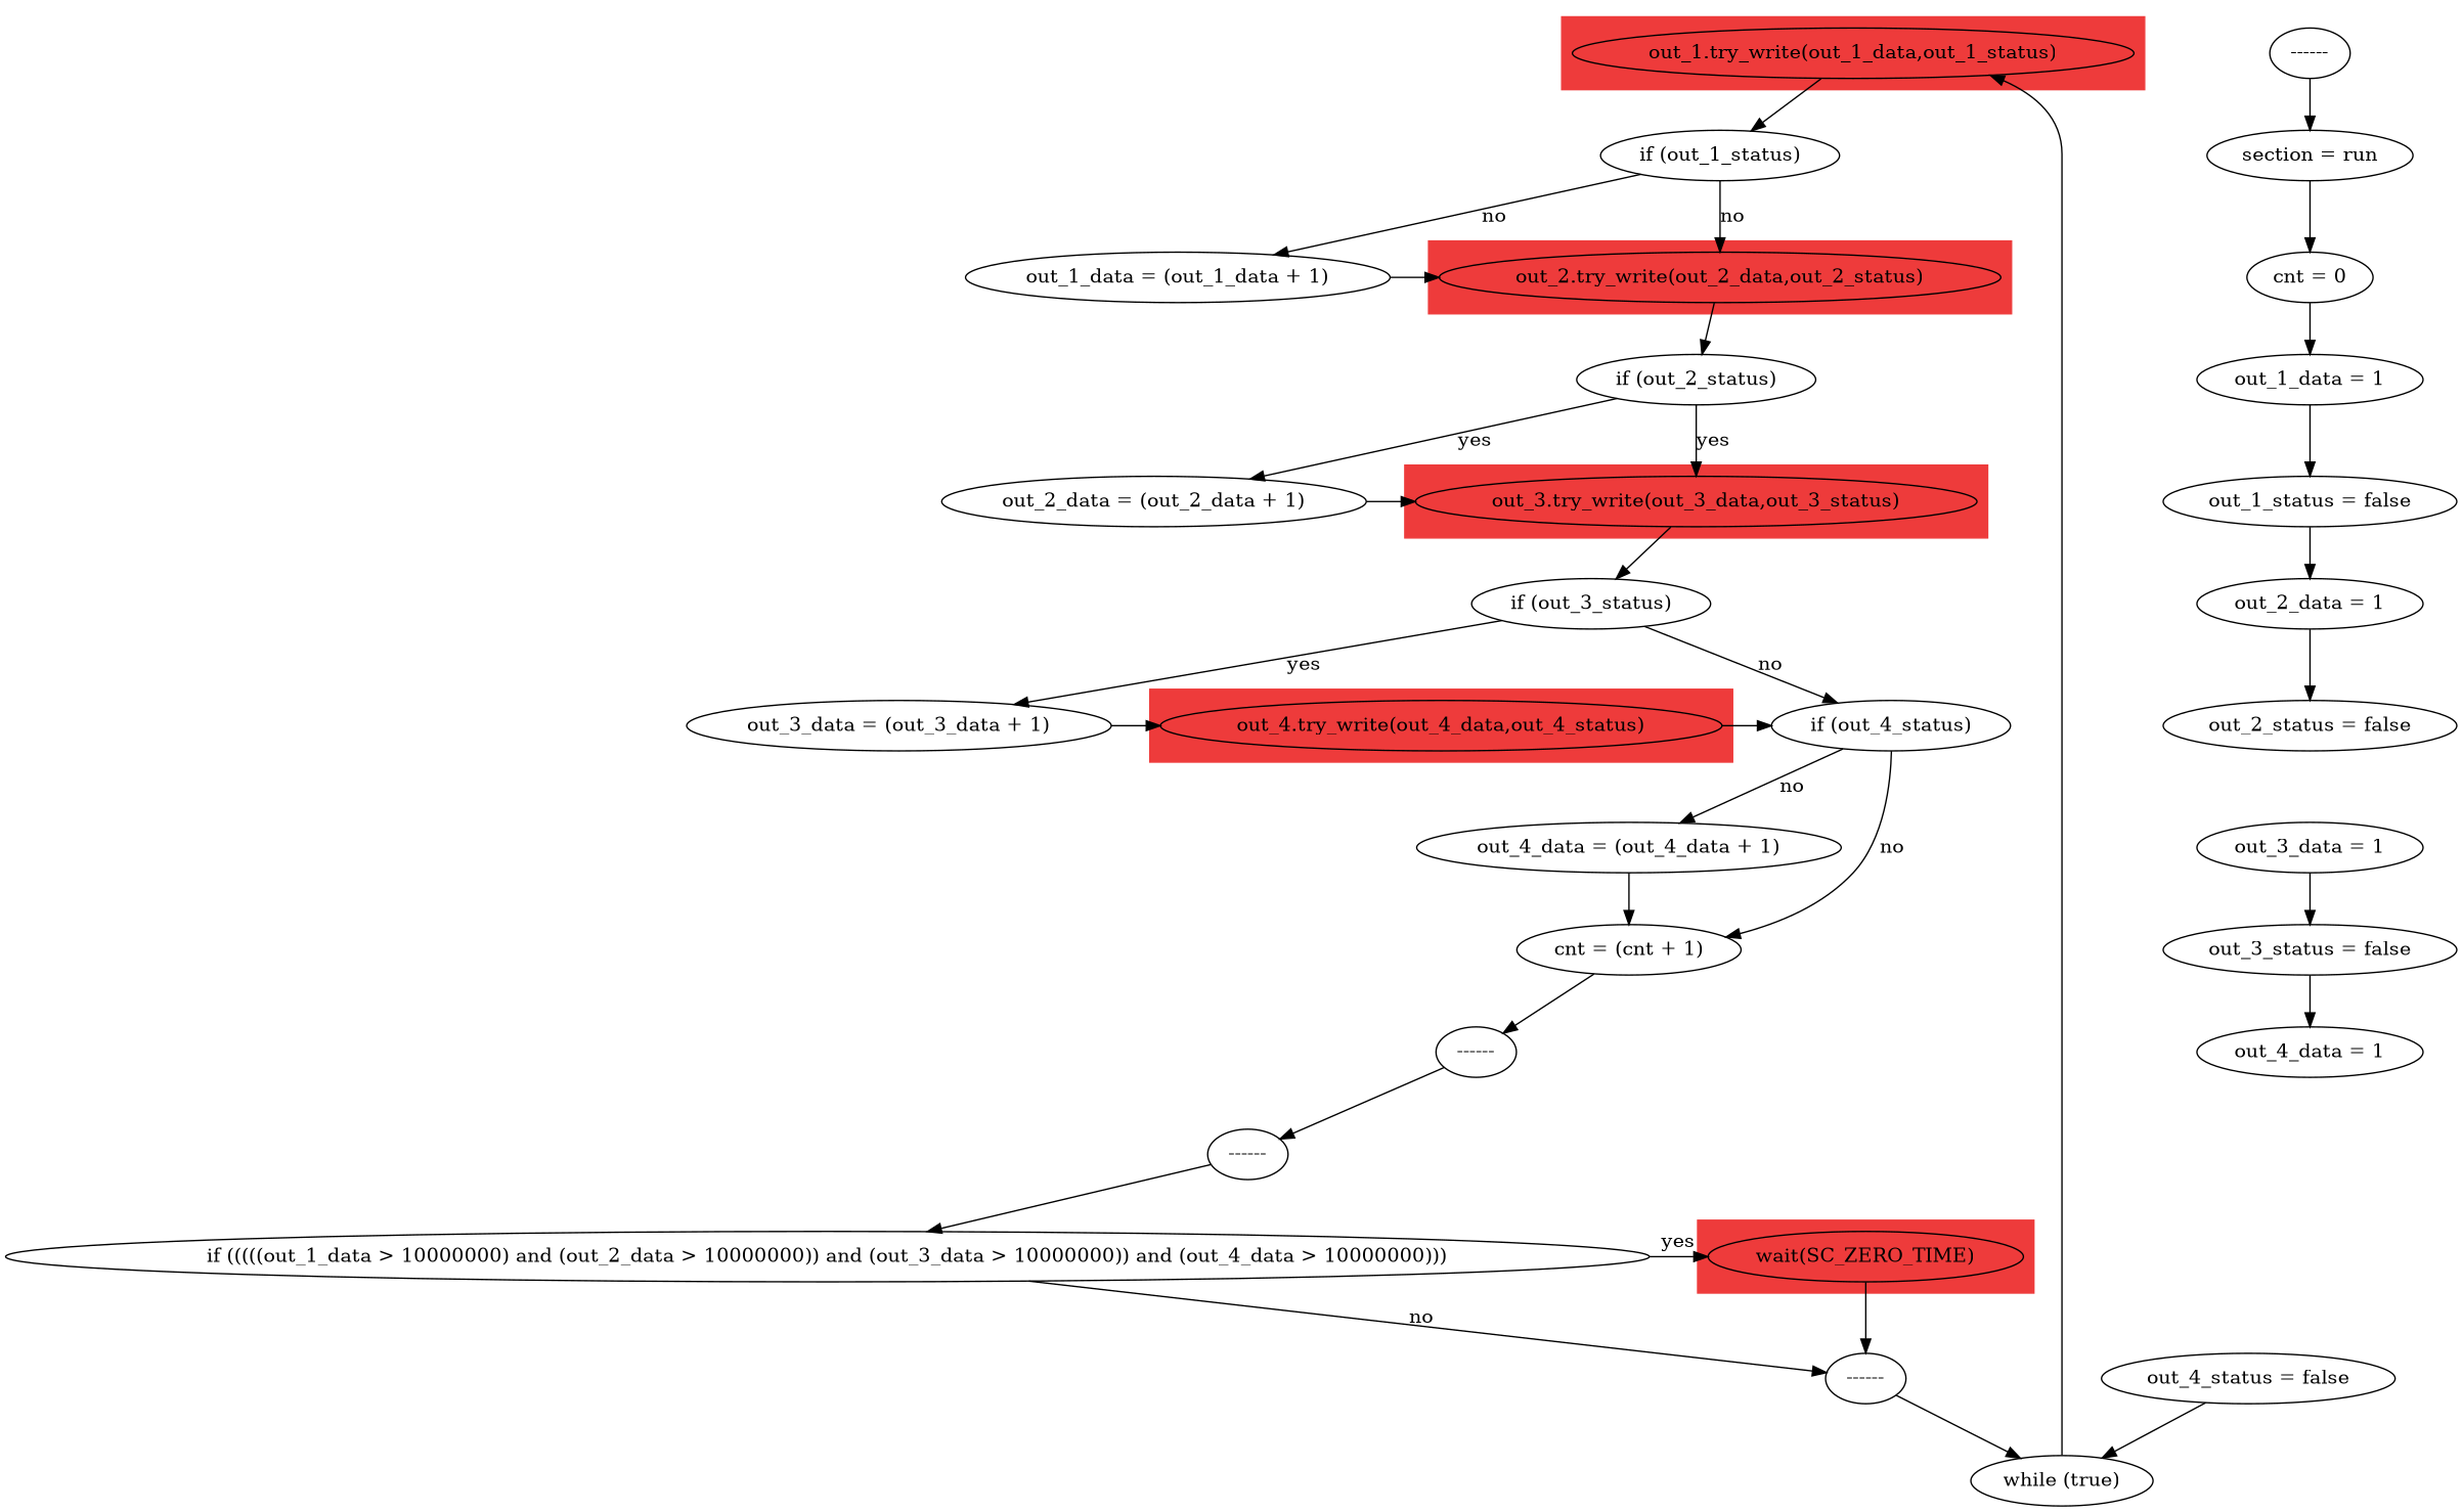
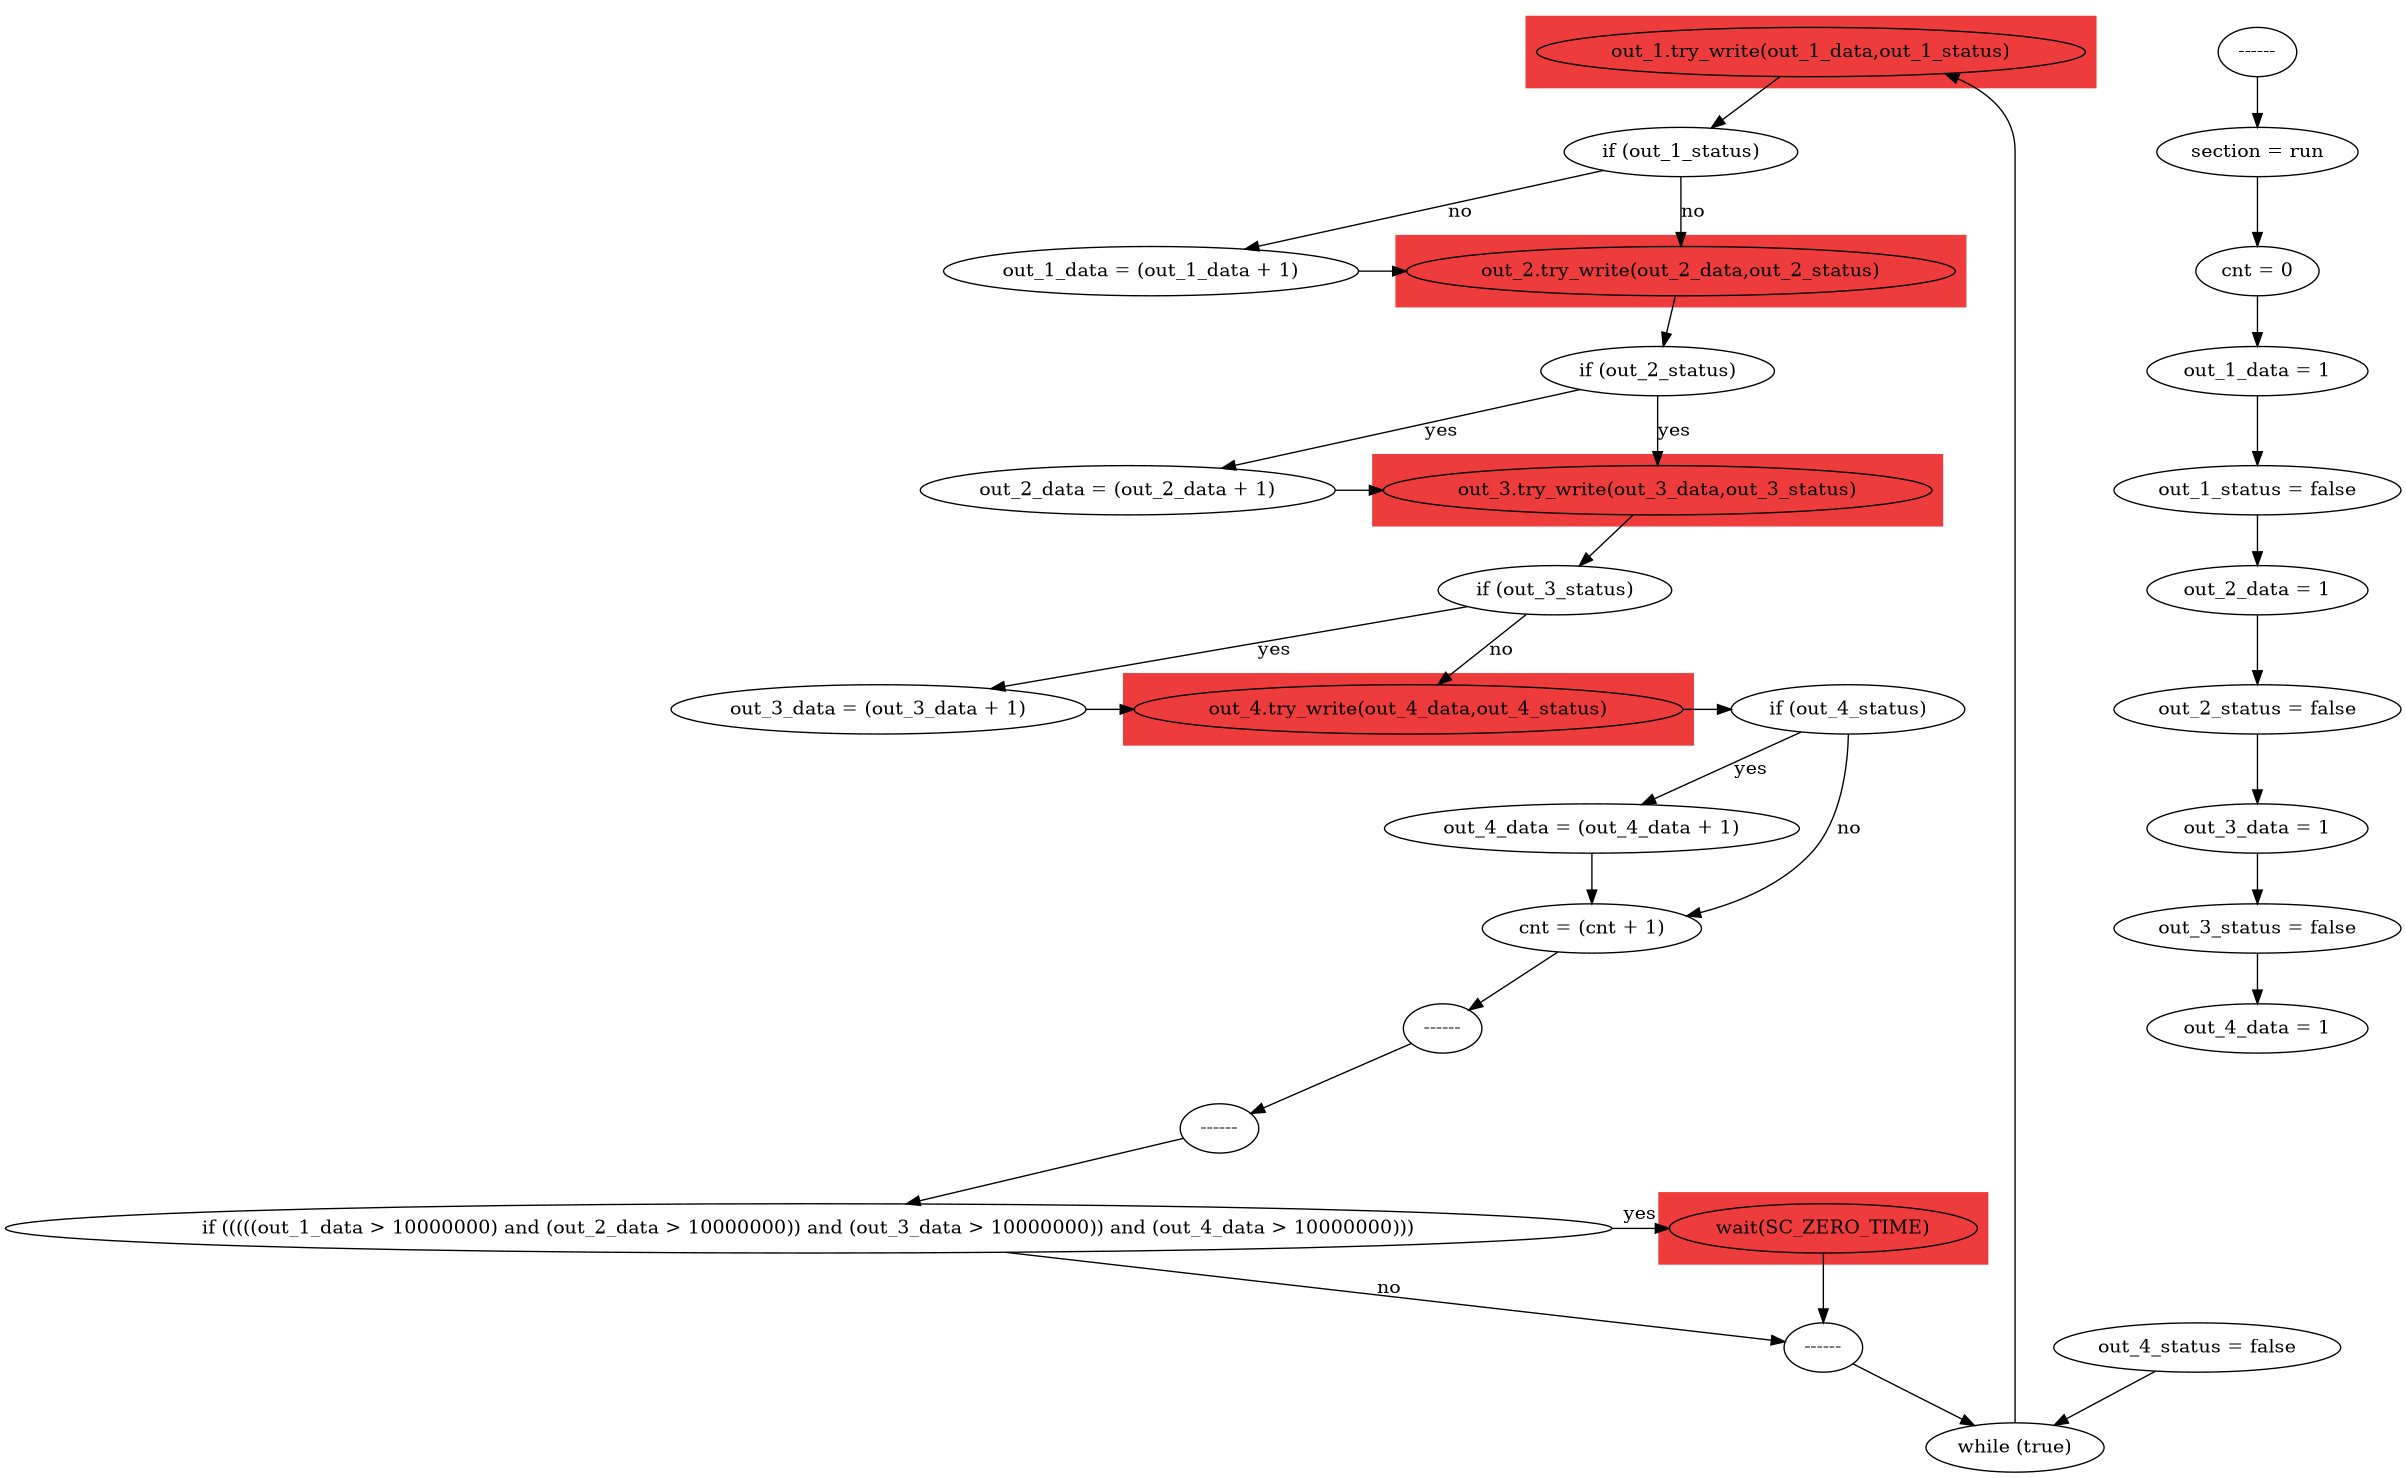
  digraph {
    rankdir=TD
    n1 [label="out_1.try_write(out_1_data,out_1_status)"]
    n2 [label="out_2.try_write(out_2_data,out_2_status)"]
    n3 [label="out_3.try_write(out_3_data,out_3_status)"]
    n4 [label="out_4.try_write(out_4_data,out_4_status)"]
    n5 [label="wait(SC_ZERO_TIME)"]
    n6 [label="if (out_1_status)"]
    n7 [label="if (out_2_status)"]
    n8 [label="if (out_3_status)"]
    n9 [label="if (out_4_status)"]
    n10 [label="------"]
    n11 [label="------"]
    n12 [label="section = run"]
    n13 [label="cnt = 0"]
    n14 [label="out_1_data = 1"]
    n15 [label="out_1_status = false"]
    n16 [label="out_2_data = 1"]
    n17 [label="out_2_status = false"]
    n18 [label="out_3_data = 1"]
    n19 [label="out_3_status = false"]
    n20 [label="out_4_data = 1"]
    n21 [label="out_4_status = false"]
    n22 [label="while (true)"]
    n23 [label="out_1_data = (out_1_data + 1)"]
    n24 [label="out_2_data = (out_2_data + 1)"]
    n25 [label="out_3_data = (out_3_data + 1)"]
    n26 [label="out_4_data = (out_4_data + 1)"]
    n27 [label="cnt = (cnt + 1)"]
    n28 [label="------"]
    n29 [label="------"]
    n30 [label="if (((((out_1_data > 10000000) and (out_2_data > 10000000)) and (out_3_data > 10000000)) and (out_4_data > 10000000)))"]
    subgraph cluster_1 {
      color=brown2
      style=filled
      n1
    }
    subgraph cluster_2 {
      color=brown2
      style=filled
      n2
    }
    subgraph cluster_3 {
      color=brown2
      style=filled
      n3
    }
    subgraph cluster_4 {
      color=brown2
      style=filled
      n4
    }
    subgraph cluster_5 {
      color=brown2
      style=filled
      n5
    }
    n1 -> n6
    n2 -> n7
    n3 -> n8
    n4 -> n9
    n5 -> n10
    n6 -> n2 [label=no]
    n6 -> n23 [label=no]
    n7 -> n3 [label=yes]
    n7 -> n24 [label=yes]
-   n8 -> n9 [label=no]
+   n8 -> n4 [label=no]
    n8 -> n25 [label=yes]
-   n9 -> n26 [label=no]
+   n9 -> n26 [label=yes]
    n9 -> n27 [label=no]
    n10 -> n22
    n11 -> n12
    n12 -> n13
    n13 -> n14
    n14 -> n15
    n15 -> n16
    n16 -> n17
+   n17 -> n18
    n18 -> n19
    n19 -> n20
    n21 -> n22
    n22 -> n1
    n23 -> n2
    n24 -> n3
    n25 -> n4
    n26 -> n27
    n27 -> n28
    n28 -> n29
    n29 -> n30
    n30 -> n5 [label=yes]
    n30 -> n10 [label=no]
  }
